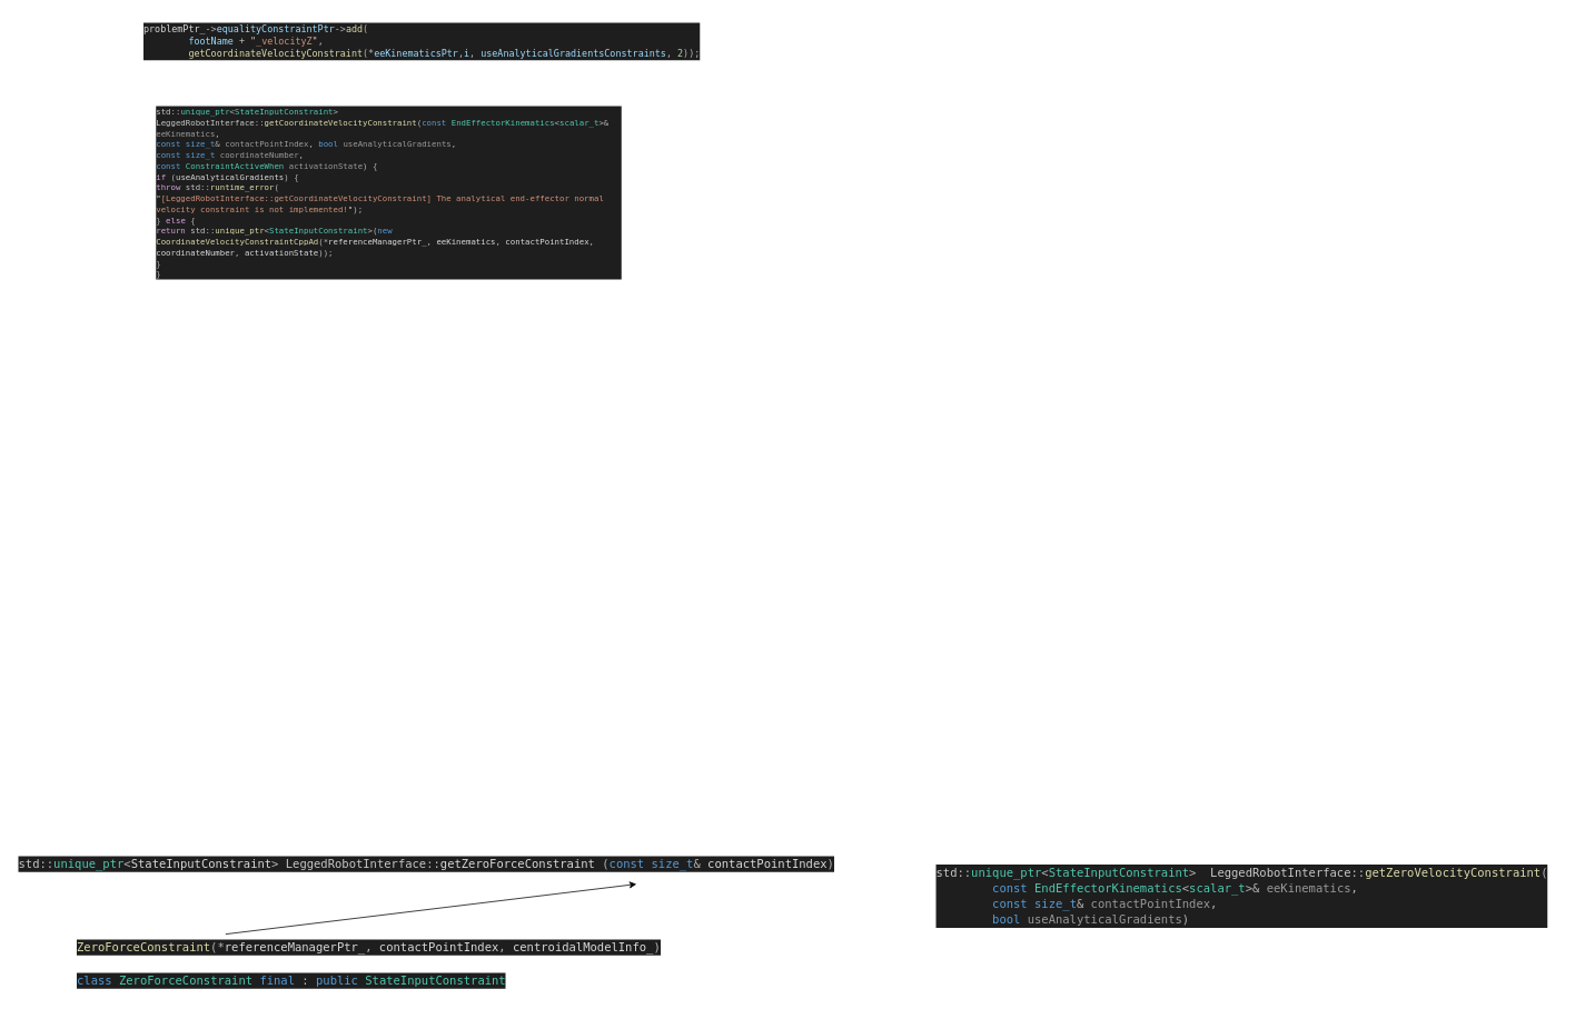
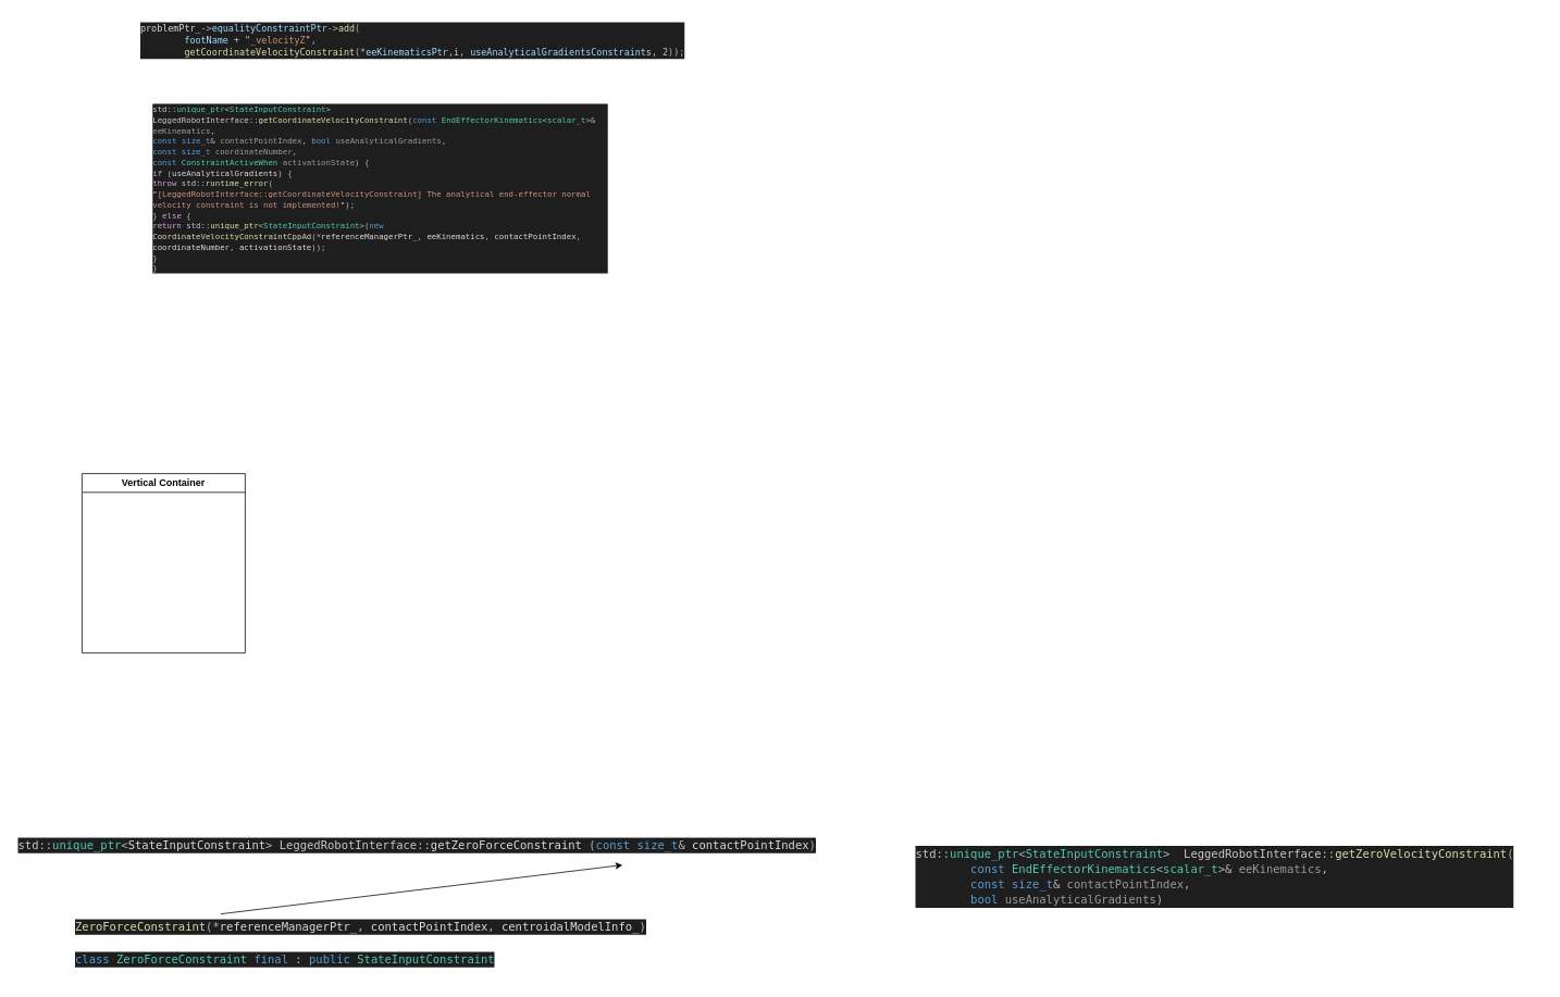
  <mxCell id="0" />
  <mxCell id="1" parent="0" />
  <mxCell id="2" value="&lt;div style=&quot;background-color: rgb(30, 30, 30); font-family: &amp;quot;Droid Sans Mono&amp;quot;, &amp;quot;monospace&amp;quot;, monospace; font-weight: normal; font-size: 11.2px; line-height: 15px;&quot;&gt;&lt;div style=&quot;color: rgb(218, 218, 218);&quot;&gt;&lt;span style=&quot;color: #dadada;&quot;&gt;        &lt;/span&gt;&lt;span style=&quot;color: #dadada;&quot;&gt;problemPtr_&lt;/span&gt;&lt;span style=&quot;color: #b4b4b4;&quot;&gt;-&amp;gt;&lt;/span&gt;&lt;span style=&quot;color: #9cdcfe;&quot;&gt;equalityConstraintPtr&lt;/span&gt;&lt;span style=&quot;color: #b4b4b4;&quot;&gt;-&amp;gt;&lt;/span&gt;&lt;span style=&quot;color: #dcdcaa;&quot;&gt;add&lt;/span&gt;&lt;span style=&quot;color: #b4b4b4;&quot;&gt;(&lt;/span&gt;&lt;/div&gt;&lt;div style=&quot;color: rgb(218, 218, 218);&quot;&gt;&lt;span style=&quot;color: #9cdcfe;&quot;&gt;&lt;span style=&quot;white-space: pre;&quot;&gt;&#09;&lt;/span&gt;footName&lt;/span&gt;&lt;span style=&quot;color: #dadada;&quot;&gt; &lt;/span&gt;&lt;span style=&quot;color: #b4b4b4;&quot;&gt;+&lt;/span&gt;&lt;span style=&quot;color: #dadada;&quot;&gt; &lt;/span&gt;&lt;span style=&quot;color: #e8c9bb;&quot;&gt;&quot;&lt;/span&gt;&lt;span style=&quot;color: #ce9178;&quot;&gt;_velocityZ&lt;/span&gt;&lt;span style=&quot;color: #e8c9bb;&quot;&gt;&quot;&lt;/span&gt;&lt;span style=&quot;color: #b4b4b4;&quot;&gt;,&lt;/span&gt;&lt;/div&gt;&lt;div style=&quot;&quot;&gt;&lt;span style=&quot;color: rgb(218, 218, 218);&quot;&gt;                                                &lt;/span&gt;&lt;span style=&quot;color: rgb(220, 220, 170);&quot;&gt;&lt;span style=&quot;white-space: pre;&quot;&gt;&#09;&lt;/span&gt;getCoordinateVelocityConstraint&lt;/span&gt;&lt;span style=&quot;color: rgb(180, 180, 180);&quot;&gt;(&lt;/span&gt;&lt;span style=&quot;color: rgb(180, 180, 180);&quot;&gt;*&lt;/span&gt;&lt;span style=&quot;color: rgb(156, 220, 254);&quot;&gt;eeKinematicsPtr&lt;/span&gt;&lt;span style=&quot;color: rgb(180, 180, 180);&quot;&gt;,&lt;/span&gt;&lt;span style=&quot;color: rgb(156, 220, 254);&quot;&gt;i&lt;/span&gt;&lt;span style=&quot;color: rgb(180, 180, 180);&quot;&gt;,&lt;/span&gt;&lt;font color=&quot;#dadada&quot;&gt;&amp;nbsp;&lt;/font&gt;&lt;span style=&quot;color: rgb(156, 220, 254);&quot;&gt;useAnalyticalGradientsConstraints&lt;/span&gt;&lt;span style=&quot;color: rgb(180, 180, 180);&quot;&gt;,&lt;/span&gt;&lt;span style=&quot;color: rgb(218, 218, 218);&quot;&gt; &lt;/span&gt;&lt;span style=&quot;color: rgb(181, 206, 168);&quot;&gt;2&lt;/span&gt;&lt;span style=&quot;color: rgb(180, 180, 180);&quot;&gt;));&lt;/span&gt;&lt;/div&gt;&lt;/div&gt;" style="text;whiteSpace=wrap;html=1;" vertex="1" parent="1"><mxGeometry x="170" y="20" width="680" height="70" as="geometry" /></mxCell>
  <mxCell id="3" value="&lt;div style=&quot;color: rgb(218, 218, 218); background-color: rgb(30, 30, 30); font-family: &amp;quot;Droid Sans Mono&amp;quot;, &amp;quot;monospace&amp;quot;, monospace; font-weight: normal; font-size: 9.8px; line-height: 13px;&quot;&gt;&lt;div&gt;&lt;span style=&quot;color: #c8c8c8;&quot;&gt;std&lt;/span&gt;&lt;span style=&quot;color: #b4b4b4;&quot;&gt;::&lt;/span&gt;&lt;span style=&quot;color: #4ec9b0;&quot;&gt;unique_ptr&lt;/span&gt;&lt;span style=&quot;color: #b4b4b4;&quot;&gt;&amp;lt;&lt;/span&gt;&lt;span style=&quot;color: #4ec9b0;&quot;&gt;StateInputConstraint&lt;/span&gt;&lt;span style=&quot;color: #b4b4b4;&quot;&gt;&amp;gt;&lt;/span&gt;&lt;span style=&quot;color: #dadada;&quot;&gt; &lt;/span&gt;&lt;span style=&quot;color: #c8c8c8;&quot;&gt;LeggedRobotInterface&lt;/span&gt;&lt;span style=&quot;color: #b4b4b4;&quot;&gt;::&lt;/span&gt;&lt;span style=&quot;color: #dcdcaa;&quot;&gt;getCoordinateVelocityConstraint&lt;/span&gt;&lt;span style=&quot;color: #b4b4b4;&quot;&gt;(&lt;/span&gt;&lt;span style=&quot;color: #569cd6;&quot;&gt;const&lt;/span&gt;&lt;span style=&quot;color: #dadada;&quot;&gt; &lt;/span&gt;&lt;span style=&quot;color: #4ec9b0;&quot;&gt;EndEffectorKinematics&lt;/span&gt;&lt;span style=&quot;color: #b4b4b4;&quot;&gt;&amp;lt;&lt;/span&gt;&lt;span style=&quot;color: #4ec9b0;&quot;&gt;scalar_t&lt;/span&gt;&lt;span style=&quot;color: #b4b4b4;&quot;&gt;&amp;gt;&amp;amp;&lt;/span&gt;&lt;span style=&quot;color: #dadada;&quot;&gt; &lt;/span&gt;&lt;span style=&quot;color: #9a9a9a;&quot;&gt;eeKinematics&lt;/span&gt;&lt;span style=&quot;color: #b4b4b4;&quot;&gt;,&lt;/span&gt;&lt;/div&gt;&lt;div&gt;&lt;span style=&quot;color: #dadada;&quot;&gt;                                                                                            &lt;/span&gt;&lt;span style=&quot;color: #569cd6;&quot;&gt;const&lt;/span&gt;&lt;span style=&quot;color: #dadada;&quot;&gt; &lt;/span&gt;&lt;span style=&quot;color: #569cd6;&quot;&gt;size_t&lt;/span&gt;&lt;span style=&quot;color: #b4b4b4;&quot;&gt;&amp;amp;&lt;/span&gt;&lt;span style=&quot;color: #dadada;&quot;&gt; &lt;/span&gt;&lt;span style=&quot;color: #9a9a9a;&quot;&gt;contactPointIndex&lt;/span&gt;&lt;span style=&quot;color: #b4b4b4;&quot;&gt;,&lt;/span&gt;&lt;span style=&quot;color: #dadada;&quot;&gt; &lt;/span&gt;&lt;span style=&quot;color: #569cd6;&quot;&gt;bool&lt;/span&gt;&lt;span style=&quot;color: #dadada;&quot;&gt; &lt;/span&gt;&lt;span style=&quot;color: #9a9a9a;&quot;&gt;useAnalyticalGradients&lt;/span&gt;&lt;span style=&quot;color: #b4b4b4;&quot;&gt;,&lt;/span&gt;&lt;/div&gt;&lt;div&gt;&lt;span style=&quot;color: #dadada;&quot;&gt;                                                                                            &lt;/span&gt;&lt;span style=&quot;color: #569cd6;&quot;&gt;const&lt;/span&gt;&lt;span style=&quot;color: #dadada;&quot;&gt; &lt;/span&gt;&lt;span style=&quot;color: #569cd6;&quot;&gt;size_t&lt;/span&gt;&lt;span style=&quot;color: #dadada;&quot;&gt; &lt;/span&gt;&lt;span style=&quot;color: #9a9a9a;&quot;&gt;coordinateNumber&lt;/span&gt;&lt;span style=&quot;color: #b4b4b4;&quot;&gt;,&lt;/span&gt;&lt;/div&gt;&lt;div&gt;&lt;span style=&quot;color: #dadada;&quot;&gt;                                                                                            &lt;/span&gt;&lt;span style=&quot;color: #569cd6;&quot;&gt;const&lt;/span&gt;&lt;span style=&quot;color: #dadada;&quot;&gt; &lt;/span&gt;&lt;span style=&quot;color: #4ec9b0;&quot;&gt;ConstraintActiveWhen&lt;/span&gt;&lt;span style=&quot;color: #dadada;&quot;&gt; &lt;/span&gt;&lt;span style=&quot;color: #9a9a9a;&quot;&gt;activationState&lt;/span&gt;&lt;span style=&quot;color: #b4b4b4;&quot;&gt;)&lt;/span&gt;&lt;span style=&quot;color: #dadada;&quot;&gt; &lt;/span&gt;&lt;span style=&quot;color: #b4b4b4;&quot;&gt;{&lt;/span&gt;&lt;/div&gt;&lt;div&gt;&lt;span style=&quot;color: #dadada;&quot;&gt;  &lt;/span&gt;&lt;span style=&quot;color: #d8a0df;&quot;&gt;if&lt;/span&gt;&lt;span style=&quot;color: #dadada;&quot;&gt; &lt;/span&gt;&lt;span style=&quot;color: #b4b4b4;&quot;&gt;(&lt;/span&gt;&lt;span style=&quot;color: #dadada;&quot;&gt;useAnalyticalGradients&lt;/span&gt;&lt;span style=&quot;color: #b4b4b4;&quot;&gt;)&lt;/span&gt;&lt;span style=&quot;color: #dadada;&quot;&gt; &lt;/span&gt;&lt;span style=&quot;color: #b4b4b4;&quot;&gt;{&lt;/span&gt;&lt;/div&gt;&lt;div&gt;&lt;span style=&quot;color: #dadada;&quot;&gt;    &lt;/span&gt;&lt;span style=&quot;color: #d8a0df;&quot;&gt;throw&lt;/span&gt;&lt;span style=&quot;color: #dadada;&quot;&gt; &lt;/span&gt;&lt;span style=&quot;color: #c8c8c8;&quot;&gt;std&lt;/span&gt;&lt;span style=&quot;color: #b4b4b4;&quot;&gt;::&lt;/span&gt;&lt;span style=&quot;color: #dcdcaa;&quot;&gt;runtime_error&lt;/span&gt;&lt;span style=&quot;color: #b4b4b4;&quot;&gt;(&lt;/span&gt;&lt;/div&gt;&lt;div&gt;&lt;span style=&quot;color: #dadada;&quot;&gt;        &lt;/span&gt;&lt;span style=&quot;color: #e8c9bb;&quot;&gt;&quot;&lt;/span&gt;&lt;span style=&quot;color: #ce9178;&quot;&gt;[LeggedRobotInterface::getCoordinateVelocityConstraint] The analytical end-effector normal velocity constraint is not implemented!&lt;/span&gt;&lt;span style=&quot;color: #e8c9bb;&quot;&gt;&quot;&lt;/span&gt;&lt;span style=&quot;color: #b4b4b4;&quot;&gt;);&lt;/span&gt;&lt;/div&gt;&lt;div&gt;&lt;span style=&quot;color: #dadada;&quot;&gt;  &lt;/span&gt;&lt;span style=&quot;color: #b4b4b4;&quot;&gt;}&lt;/span&gt;&lt;span style=&quot;color: #dadada;&quot;&gt; &lt;/span&gt;&lt;span style=&quot;color: #d8a0df;&quot;&gt;else&lt;/span&gt;&lt;span style=&quot;color: #dadada;&quot;&gt; &lt;/span&gt;&lt;span style=&quot;color: #b4b4b4;&quot;&gt;{&lt;/span&gt;&lt;/div&gt;&lt;div&gt;&lt;span style=&quot;color: #dadada;&quot;&gt;    &lt;/span&gt;&lt;span style=&quot;color: #d8a0df;&quot;&gt;return&lt;/span&gt;&lt;span style=&quot;color: #dadada;&quot;&gt; &lt;/span&gt;&lt;span style=&quot;color: #c8c8c8;&quot;&gt;std&lt;/span&gt;&lt;span style=&quot;color: #b4b4b4;&quot;&gt;::&lt;/span&gt;&lt;span style=&quot;color: #dcdcaa;&quot;&gt;unique_ptr&lt;/span&gt;&lt;span style=&quot;color: #b4b4b4;&quot;&gt;&amp;lt;&lt;/span&gt;&lt;span style=&quot;color: #4ec9b0;&quot;&gt;StateInputConstraint&lt;/span&gt;&lt;span style=&quot;color: #b4b4b4;&quot;&gt;&amp;gt;(&lt;/span&gt;&lt;span style=&quot;color: #569cd6;&quot;&gt;new&lt;/span&gt;&lt;span style=&quot;color: #dadada;&quot;&gt; &lt;/span&gt;&lt;span style=&quot;color: #dcdcaa;&quot;&gt;CoordinateVelocityConstraintCppAd&lt;/span&gt;&lt;span style=&quot;color: #b4b4b4;&quot;&gt;(*&lt;/span&gt;&lt;span style=&quot;color: #dadada;&quot;&gt;referenceManagerPtr_&lt;/span&gt;&lt;span style=&quot;color: #b4b4b4;&quot;&gt;,&lt;/span&gt;&lt;span style=&quot;color: #dadada;&quot;&gt; eeKinematics&lt;/span&gt;&lt;span style=&quot;color: #b4b4b4;&quot;&gt;,&lt;/span&gt;&lt;span style=&quot;color: #dadada;&quot;&gt; contactPointIndex&lt;/span&gt;&lt;span style=&quot;color: #b4b4b4;&quot;&gt;,&lt;/span&gt;&lt;span style=&quot;color: #dadada;&quot;&gt; coordinateNumber&lt;/span&gt;&lt;span style=&quot;color: #b4b4b4;&quot;&gt;,&lt;/span&gt;&lt;span style=&quot;color: #dadada;&quot;&gt; activationState&lt;/span&gt;&lt;span style=&quot;color: #b4b4b4;&quot;&gt;));&lt;/span&gt;&lt;/div&gt;&lt;div&gt;&lt;span style=&quot;color: #dadada;&quot;&gt;  &lt;/span&gt;&lt;span style=&quot;color: #b4b4b4;&quot;&gt;}&lt;/span&gt;&lt;/div&gt;&lt;div&gt;&lt;span style=&quot;color: #b4b4b4;&quot;&gt;}&lt;/span&gt;&lt;/div&gt;&lt;/div&gt;" style="text;whiteSpace=wrap;html=1;" vertex="1" parent="1"><mxGeometry x="185" y="120" width="560" height="230" as="geometry" /></mxCell>
+ <mxCell id="4" value="Vertical Container" style="swimlane;whiteSpace=wrap;html=1;" vertex="1" parent="1"><mxGeometry x="100" y="580" width="200" height="220" as="geometry" /></mxCell>
  <mxCell id="5" value="&lt;div style=&quot;background-color: rgb(30, 30, 30); font-family: &amp;quot;Droid Sans Mono&amp;quot;, &amp;quot;monospace&amp;quot;, monospace; font-weight: normal; font-size: 14px; line-height: 19px;&quot;&gt;&lt;div style=&quot;&quot;&gt;&lt;span style=&quot;color: rgb(200, 200, 200);&quot;&gt;std&lt;/span&gt;&lt;span style=&quot;color: rgb(180, 180, 180);&quot;&gt;::&lt;/span&gt;&lt;span style=&quot;color: rgb(78, 201, 176);&quot;&gt;unique_ptr&lt;/span&gt;&lt;span style=&quot;color: rgb(180, 180, 180);&quot;&gt;&amp;lt;&lt;/span&gt;&lt;span style=&quot;color: rgb(218, 218, 218);&quot;&gt;StateInputConstraint&lt;/span&gt;&lt;span style=&quot;color: rgb(180, 180, 180);&quot;&gt;&amp;gt;&lt;/span&gt;&lt;font color=&quot;#dadada&quot;&gt;&amp;nbsp;&lt;/font&gt;&lt;span style=&quot;color: rgb(200, 200, 200);&quot;&gt;LeggedRobotInterface&lt;/span&gt;&lt;span style=&quot;color: rgb(180, 180, 180);&quot;&gt;::&lt;/span&gt;&lt;span style=&quot;color: rgb(218, 218, 218);&quot;&gt;getZeroForceConstraint&amp;nbsp;&lt;/span&gt;&lt;span style=&quot;color: rgb(180, 180, 180);&quot;&gt;(&lt;/span&gt;&lt;span style=&quot;color: rgb(86, 156, 214);&quot;&gt;const&lt;/span&gt;&lt;span style=&quot;color: rgb(218, 218, 218);&quot;&gt; &lt;/span&gt;&lt;span style=&quot;color: rgb(86, 156, 214);&quot;&gt;size_t&lt;/span&gt;&lt;span style=&quot;color: rgb(180, 180, 180);&quot;&gt;&amp;amp;&lt;/span&gt;&lt;span style=&quot;color: rgb(218, 218, 218);&quot;&gt; contactPointIndex&lt;/span&gt;&lt;span style=&quot;color: rgb(180, 180, 180);&quot;&gt;)&lt;/span&gt;&lt;/div&gt;&lt;/div&gt;" style="text;whiteSpace=wrap;html=1;" vertex="1" parent="1"><mxGeometry x="20" y="1020" width="990" height="40" as="geometry" /></mxCell>
  <mxCell id="6" value="&lt;div style=&quot;color: rgb(218, 218, 218); background-color: rgb(30, 30, 30); font-family: &amp;quot;Droid Sans Mono&amp;quot;, &amp;quot;monospace&amp;quot;, monospace; font-weight: normal; font-size: 14px; line-height: 19px;&quot;&gt;&lt;div&gt;&lt;span style=&quot;color: #dcdcaa;&quot;&gt;ZeroForceConstraint&lt;/span&gt;&lt;span style=&quot;color: #b4b4b4;&quot;&gt;(*&lt;/span&gt;&lt;span style=&quot;color: #dadada;&quot;&gt;referenceManagerPtr_&lt;/span&gt;&lt;span style=&quot;color: #b4b4b4;&quot;&gt;,&lt;/span&gt;&lt;span style=&quot;color: #dadada;&quot;&gt; contactPointIndex&lt;/span&gt;&lt;span style=&quot;color: #b4b4b4;&quot;&gt;,&lt;/span&gt;&lt;span style=&quot;color: #dadada;&quot;&gt; centroidalModelInfo_&lt;/span&gt;&lt;span style=&quot;color: #b4b4b4;&quot;&gt;)&lt;/span&gt;&lt;/div&gt;&lt;/div&gt;" style="text;whiteSpace=wrap;html=1;" vertex="1" parent="1"><mxGeometry x="90" y="1120" width="720" height="40" as="geometry" /></mxCell>
  <mxCell id="7" value="" style="edgeStyle=none;orthogonalLoop=1;jettySize=auto;html=1;exitX=0.25;exitY=0;exitDx=0;exitDy=0;entryX=0.75;entryY=1;entryDx=0;entryDy=0;" edge="1" parent="1" source="6" target="5"><mxGeometry width="100" relative="1" as="geometry"><mxPoint x="530" y="1250" as="sourcePoint" /><mxPoint x="630" y="1250" as="targetPoint" /><Array as="points" /></mxGeometry></mxCell>
  <mxCell id="8" value="&lt;div style=&quot;color: rgb(218, 218, 218); background-color: rgb(30, 30, 30); font-family: &amp;quot;Droid Sans Mono&amp;quot;, &amp;quot;monospace&amp;quot;, monospace; font-weight: normal; font-size: 14px; line-height: 19px;&quot;&gt;&lt;div&gt;&lt;span style=&quot;color: #569cd6;&quot;&gt;class&lt;/span&gt;&lt;span style=&quot;color: #dadada;&quot;&gt; &lt;/span&gt;&lt;span style=&quot;color: #4ec9b0;&quot;&gt;ZeroForceConstraint&lt;/span&gt;&lt;span style=&quot;color: #dadada;&quot;&gt; &lt;/span&gt;&lt;span style=&quot;color: #569cd6;&quot;&gt;final&lt;/span&gt;&lt;span style=&quot;color: #dadada;&quot;&gt; &lt;/span&gt;&lt;span style=&quot;color: #b4b4b4;&quot;&gt;:&lt;/span&gt;&lt;span style=&quot;color: #dadada;&quot;&gt; &lt;/span&gt;&lt;span style=&quot;color: #569cd6;&quot;&gt;public&lt;/span&gt;&lt;span style=&quot;color: #dadada;&quot;&gt; &lt;/span&gt;&lt;span style=&quot;color: #4ec9b0;&quot;&gt;StateInputConstraint&lt;/span&gt;&lt;span style=&quot;color: #dadada;&quot;&gt; &lt;/span&gt;&lt;/div&gt;&lt;/div&gt;" style="text;whiteSpace=wrap;html=1;" vertex="1" parent="1"><mxGeometry x="90" y="1160" width="520" height="40" as="geometry" /></mxCell>
  <mxCell id="9" value="&lt;div style=&quot;color: rgb(218, 218, 218); background-color: rgb(30, 30, 30); font-family: &amp;quot;Droid Sans Mono&amp;quot;, &amp;quot;monospace&amp;quot;, monospace; font-weight: normal; font-size: 14px; line-height: 19px;&quot;&gt;&lt;div&gt;&lt;span style=&quot;color: #c8c8c8;&quot;&gt;std&lt;/span&gt;&lt;span style=&quot;color: #b4b4b4;&quot;&gt;::&lt;/span&gt;&lt;span style=&quot;color: #4ec9b0;&quot;&gt;unique_ptr&lt;/span&gt;&lt;span style=&quot;color: #b4b4b4;&quot;&gt;&amp;lt;&lt;/span&gt;&lt;span style=&quot;color: #4ec9b0;&quot;&gt;StateInputConstraint&lt;/span&gt;&lt;span style=&quot;color: #b4b4b4;&quot;&gt;&amp;gt;&lt;/span&gt;&lt;span style=&quot;color: #dadada;&quot;&gt;&amp;nbsp;&amp;nbsp;&lt;/span&gt;&lt;span style=&quot;color: #c8c8c8;&quot;&gt;LeggedRobotInterface&lt;/span&gt;&lt;span style=&quot;color: #b4b4b4;&quot;&gt;::&lt;/span&gt;&lt;span style=&quot;color: #dcdcaa;&quot;&gt;getZeroVelocityConstraint&lt;/span&gt;&lt;span style=&quot;color: #b4b4b4;&quot;&gt;(&lt;/span&gt;&lt;/div&gt;&lt;div&gt;&lt;span style=&quot;color: #569cd6;&quot;&gt;&lt;span style=&quot;white-space: pre;&quot;&gt;&#09;&lt;/span&gt;const&lt;/span&gt;&lt;span style=&quot;color: #dadada;&quot;&gt; &lt;/span&gt;&lt;span style=&quot;color: #4ec9b0;&quot;&gt;EndEffectorKinematics&lt;/span&gt;&lt;span style=&quot;color: #b4b4b4;&quot;&gt;&amp;lt;&lt;/span&gt;&lt;span style=&quot;color: #4ec9b0;&quot;&gt;scalar_t&lt;/span&gt;&lt;span style=&quot;color: #b4b4b4;&quot;&gt;&amp;gt;&amp;amp;&lt;/span&gt;&lt;span style=&quot;color: #dadada;&quot;&gt; &lt;/span&gt;&lt;span style=&quot;color: #9a9a9a;&quot;&gt;eeKinematics&lt;/span&gt;&lt;span style=&quot;color: #b4b4b4;&quot;&gt;,&lt;/span&gt;&lt;/div&gt;&lt;div&gt;&lt;span style=&quot;color: #dadada;&quot;&gt;                                                                                      &lt;/span&gt;&lt;span style=&quot;color: #569cd6;&quot;&gt;&lt;span style=&quot;white-space: pre;&quot;&gt;&#09;&lt;/span&gt;const&lt;/span&gt;&lt;span style=&quot;color: #dadada;&quot;&gt; &lt;/span&gt;&lt;span style=&quot;color: #569cd6;&quot;&gt;size_t&lt;/span&gt;&lt;span style=&quot;color: #b4b4b4;&quot;&gt;&amp;amp;&lt;/span&gt;&lt;span style=&quot;color: #dadada;&quot;&gt; &lt;/span&gt;&lt;span style=&quot;color: #9a9a9a;&quot;&gt;contactPointIndex&lt;/span&gt;&lt;span style=&quot;color: #b4b4b4;&quot;&gt;,&lt;/span&gt;&lt;/div&gt;&lt;div&gt;&lt;span style=&quot;color: #dadada;&quot;&gt;                                                                                      &lt;/span&gt;&lt;span style=&quot;color: #569cd6;&quot;&gt;&lt;span style=&quot;white-space: pre;&quot;&gt;&#09;&lt;/span&gt;bool&lt;/span&gt;&lt;span style=&quot;color: #dadada;&quot;&gt; &lt;/span&gt;&lt;span style=&quot;color: #9a9a9a;&quot;&gt;useAnalyticalGradients&lt;/span&gt;&lt;span style=&quot;color: #b4b4b4;&quot;&gt;)&lt;/span&gt;&lt;/div&gt;&lt;/div&gt;" style="text;whiteSpace=wrap;html=1;" vertex="1" parent="1"><mxGeometry x="1120" y="1030" width="770" height="120" as="geometry" /></mxCell>
